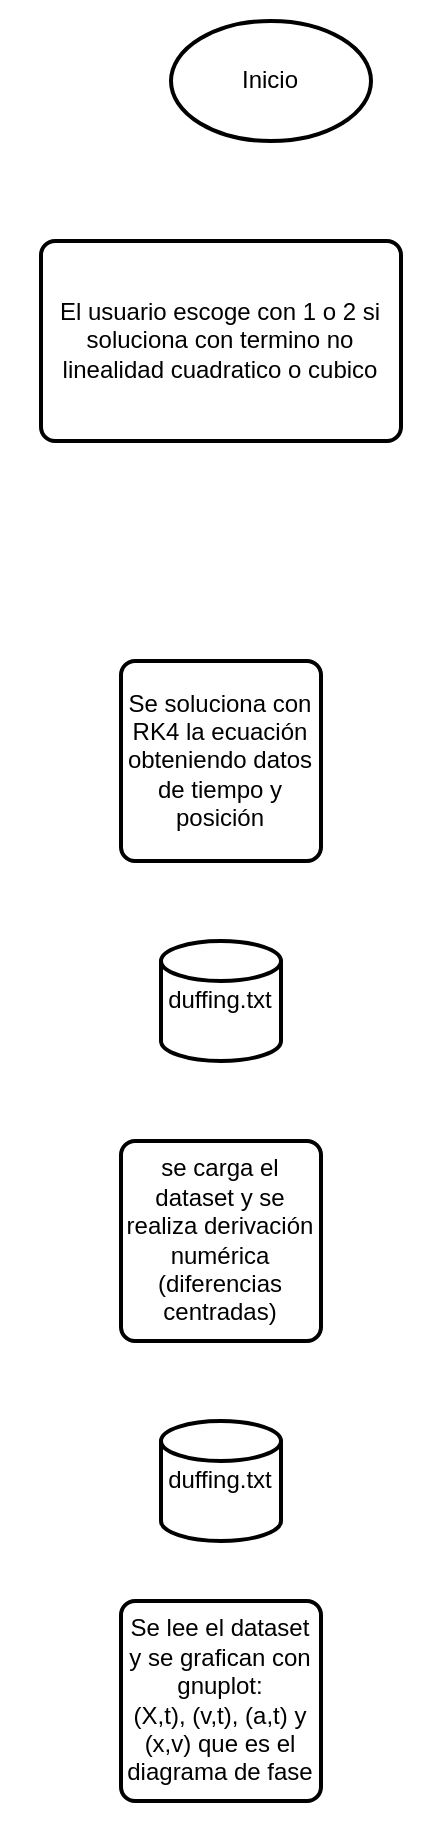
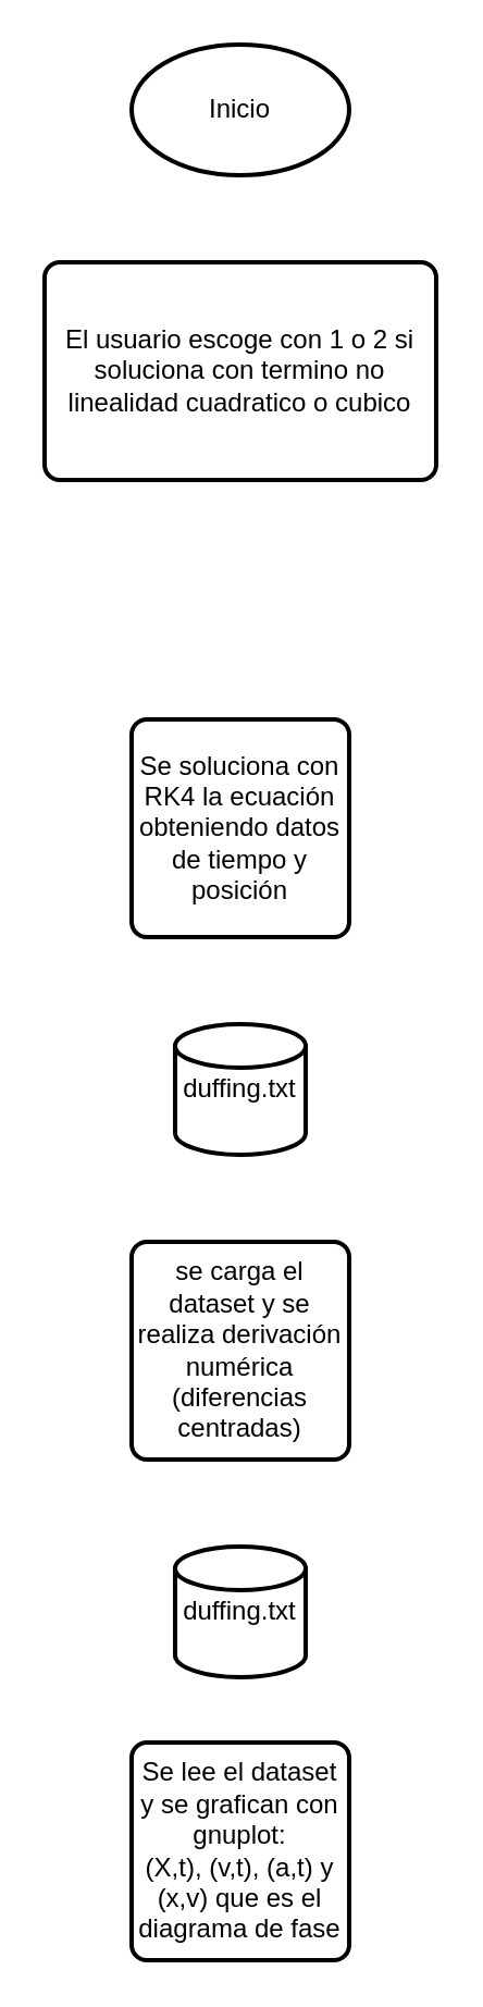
  <mxCell id="0" />
  <mxCell id="1" parent="0" />
- <mxCell id="2" value="Inicio" style="strokeWidth=2;html=1;shape=mxgraph.flowchart.start_1;whiteSpace=wrap;" vertex="1" parent="1"><mxGeometry x="85" y="10" width="100" height="60" as="geometry" /></mxCell>
+ <mxCell id="2" value="Inicio" style="strokeWidth=2;html=1;shape=mxgraph.flowchart.start_1;whiteSpace=wrap;" vertex="1" parent="1"><mxGeometry x="60" y="20" width="100" height="60" as="geometry" /></mxCell>
  <mxCell id="3" value="El usuario escoge con 1 o 2 si soluciona con termino no linealidad cuadratico o cubico" style="rounded=1;whiteSpace=wrap;html=1;absoluteArcSize=1;arcSize=14;strokeWidth=2;" vertex="1" parent="1"><mxGeometry x="20" y="120" width="180" height="100" as="geometry" /></mxCell>
  <mxCell id="4" value="Se soluciona con RK4 la ecuación obteniendo datos de tiempo y posición" style="rounded=1;whiteSpace=wrap;html=1;absoluteArcSize=1;arcSize=14;strokeWidth=2;" vertex="1" parent="1"><mxGeometry x="60" y="330" width="100" height="100" as="geometry" /></mxCell>
  <mxCell id="5" value="duffing.txt" style="strokeWidth=2;html=1;shape=mxgraph.flowchart.database;whiteSpace=wrap;" vertex="1" parent="1"><mxGeometry x="80" y="470" width="60" height="60" as="geometry" /></mxCell>
  <mxCell id="6" value="se carga el dataset y se realiza derivación numérica (diferencias centradas)" style="rounded=1;whiteSpace=wrap;html=1;absoluteArcSize=1;arcSize=14;strokeWidth=2;" vertex="1" parent="1"><mxGeometry x="60" y="570" width="100" height="100" as="geometry" /></mxCell>
  <mxCell id="7" value="duffing.txt" style="strokeWidth=2;html=1;shape=mxgraph.flowchart.database;whiteSpace=wrap;" vertex="1" parent="1"><mxGeometry x="80" y="710" width="60" height="60" as="geometry" /></mxCell>
  <mxCell id="8" value="Se lee el dataset y se grafican con gnuplot:&lt;br&gt;(X,t), (v,t), (a,t) y (x,v) que es el diagrama de fase" style="rounded=1;whiteSpace=wrap;html=1;absoluteArcSize=1;arcSize=14;strokeWidth=2;" vertex="1" parent="1"><mxGeometry x="60" y="800" width="100" height="100" as="geometry" /></mxCell>
